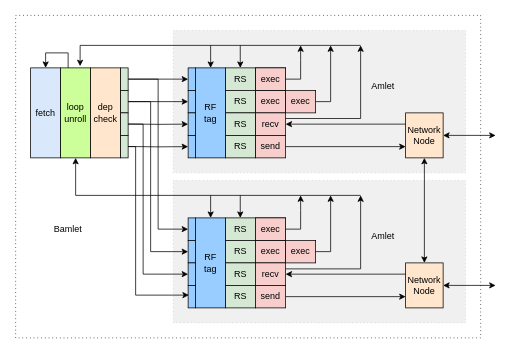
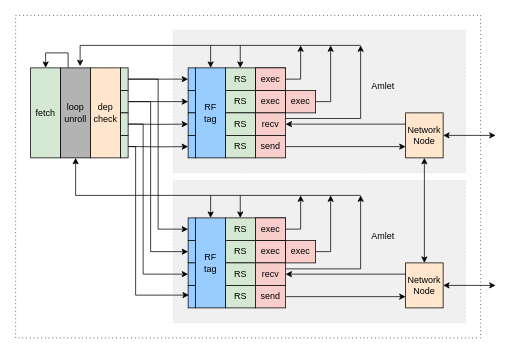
  <mxCell id="0" />
  <mxCell id="1" parent="0" />
  <mxCell id="2" value="" style="rounded=0;whiteSpace=wrap;html=1;dashed=1;dashPattern=1 4;" vertex="1" parent="1"><mxGeometry x="20" y="20" width="620" height="430" as="geometry" /></mxCell>
  <mxCell id="3" value="" style="rounded=0;whiteSpace=wrap;html=1;fillColor=#B3B3B3;fontColor=#333333;strokeColor=#000000;dashed=1;dashPattern=1 4;opacity=20;" vertex="1" parent="1"><mxGeometry x="230" y="240.03" width="390" height="190" as="geometry" /></mxCell>
  <mxCell id="4" value="" style="rounded=0;whiteSpace=wrap;html=1;fillColor=#B3B3B3;fontColor=#333333;strokeColor=#000000;dashed=1;dashPattern=1 4;opacity=20;" vertex="1" parent="1"><mxGeometry x="230" y="40" width="390" height="190" as="geometry" /></mxCell>
- <mxCell id="5" value="fetch" style="rounded=0;whiteSpace=wrap;html=1;fillColor=#dae8fc;strokeColor=#000000;" vertex="1" parent="1"><mxGeometry x="40" y="90" width="40" height="120" as="geometry" /></mxCell>
- <mxCell id="6" value="loop&lt;br&gt;unroll" style="rounded=0;whiteSpace=wrap;html=1;fillColor=#CCFF99;" vertex="1" parent="1"><mxGeometry x="80" y="90" width="40" height="120" as="geometry" /></mxCell>
+ <mxCell id="5" value="fetch" style="rounded=0;whiteSpace=wrap;html=1;fillColor=#d5e8d4;strokeColor=#000000;" vertex="1" parent="1"><mxGeometry x="40" y="90" width="40" height="120" as="geometry" /></mxCell>
+ <mxCell id="6" value="loop&lt;br&gt;unroll" style="rounded=0;whiteSpace=wrap;html=1;fillColor=#b3b3b3;" vertex="1" parent="1"><mxGeometry x="80" y="90" width="40" height="120" as="geometry" /></mxCell>
  <mxCell id="7" value="dep&lt;br&gt;check" style="rounded=0;whiteSpace=wrap;html=1;fillColor=#ffe6cc;strokeColor=#000000;" vertex="1" parent="1"><mxGeometry x="120" y="90" width="40" height="120" as="geometry" /></mxCell>
  <mxCell id="8" value="RF&lt;br&gt;tag" style="rounded=0;whiteSpace=wrap;html=1;fillColor=#99CCFF;" vertex="1" parent="1"><mxGeometry x="260" y="90" width="40" height="120" as="geometry" /></mxCell>
  <mxCell id="9" value="RS" style="rounded=0;whiteSpace=wrap;html=1;fillColor=#d5e8d4;strokeColor=#000000;" vertex="1" parent="1"><mxGeometry x="300" y="90" width="40" height="30" as="geometry" /></mxCell>
  <mxCell id="10" value="RS" style="rounded=0;whiteSpace=wrap;html=1;fillColor=#d5e8d4;strokeColor=#000000;" vertex="1" parent="1"><mxGeometry x="300" y="120" width="40" height="30" as="geometry" /></mxCell>
  <mxCell id="11" value="RS" style="rounded=0;whiteSpace=wrap;html=1;fillColor=#d5e8d4;strokeColor=#000000;" vertex="1" parent="1"><mxGeometry x="300" y="150" width="40" height="30" as="geometry" /></mxCell>
  <mxCell id="12" value="exec" style="rounded=0;whiteSpace=wrap;html=1;fillColor=#f8cecc;strokeColor=#000000;" vertex="1" parent="1"><mxGeometry x="340" y="90" width="40" height="30" as="geometry" /></mxCell>
  <mxCell id="13" value="exec" style="rounded=0;whiteSpace=wrap;html=1;fillColor=#f8cecc;strokeColor=#000000;" vertex="1" parent="1"><mxGeometry x="340" y="120" width="40" height="30" as="geometry" /></mxCell>
  <mxCell id="14" value="exec" style="rounded=0;whiteSpace=wrap;html=1;fillColor=#f8cecc;strokeColor=#000000;" vertex="1" parent="1"><mxGeometry x="380" y="120" width="40" height="30" as="geometry" /></mxCell>
  <mxCell id="15" value="recv" style="rounded=0;whiteSpace=wrap;html=1;fillColor=#f8cecc;strokeColor=#000000;" vertex="1" parent="1"><mxGeometry x="340" y="150" width="40" height="30" as="geometry" /></mxCell>
  <mxCell id="16" value="exec" style="rounded=0;whiteSpace=wrap;html=1;fillColor=#f8cecc;strokeColor=#000000;" vertex="1" parent="1"><mxGeometry x="340" y="90" width="40" height="30" as="geometry" /></mxCell>
  <mxCell id="17" value="" style="endArrow=classic;html=1;rounded=0;edgeStyle=orthogonalEdgeStyle;entryX=0.649;entryY=-0.019;entryDx=0;entryDy=0;entryPerimeter=0;" edge="1" parent="1" target="6"><mxGeometry width="50" height="50" relative="1" as="geometry"><mxPoint x="480" y="60" as="sourcePoint" /><mxPoint x="20" y="70" as="targetPoint" /><Array as="points"><mxPoint x="106" y="60" /></Array></mxGeometry></mxCell>
  <mxCell id="18" value="" style="endArrow=classic;html=1;rounded=0;edgeStyle=orthogonalEdgeStyle;exitX=1;exitY=0.5;exitDx=0;exitDy=0;" edge="1" parent="1" source="16"><mxGeometry width="50" height="50" relative="1" as="geometry"><mxPoint x="340" y="370" as="sourcePoint" /><mxPoint x="400" y="60" as="targetPoint" /><Array as="points"><mxPoint x="400" y="105" /><mxPoint x="400" y="80" /></Array></mxGeometry></mxCell>
  <mxCell id="19" value="" style="endArrow=classic;html=1;rounded=0;edgeStyle=orthogonalEdgeStyle;exitX=1;exitY=0.5;exitDx=0;exitDy=0;" edge="1" parent="1"><mxGeometry width="50" height="50" relative="1" as="geometry"><mxPoint x="420" y="135" as="sourcePoint" /><mxPoint x="440" y="60" as="targetPoint" /><Array as="points"><mxPoint x="440" y="135" /></Array></mxGeometry></mxCell>
  <mxCell id="20" value="" style="endArrow=classic;html=1;rounded=0;edgeStyle=orthogonalEdgeStyle;exitX=1;exitY=0.25;exitDx=0;exitDy=0;" edge="1" parent="1" source="15"><mxGeometry width="50" height="50" relative="1" as="geometry"><mxPoint x="460" y="165" as="sourcePoint" /><mxPoint x="480" y="60" as="targetPoint" /><Array as="points"><mxPoint x="480" y="158" /></Array></mxGeometry></mxCell>
  <mxCell id="21" value="" style="endArrow=classic;html=1;rounded=0;entryX=0.5;entryY=0;entryDx=0;entryDy=0;" edge="1" parent="1" target="8"><mxGeometry width="50" height="50" relative="1" as="geometry"><mxPoint x="280" y="60" as="sourcePoint" /><mxPoint x="390" y="320" as="targetPoint" /></mxGeometry></mxCell>
  <mxCell id="22" value="" style="endArrow=classic;html=1;rounded=0;entryX=0.5;entryY=0;entryDx=0;entryDy=0;" edge="1" parent="1"><mxGeometry width="50" height="50" relative="1" as="geometry"><mxPoint x="319.5" y="60" as="sourcePoint" /><mxPoint x="319.5" y="90" as="targetPoint" /></mxGeometry></mxCell>
  <mxCell id="23" value="RS" style="rounded=0;whiteSpace=wrap;html=1;fillColor=#d5e8d4;strokeColor=#000000;" vertex="1" parent="1"><mxGeometry x="300" y="180" width="40" height="30" as="geometry" /></mxCell>
  <mxCell id="24" value="send" style="rounded=0;whiteSpace=wrap;html=1;fillColor=#f8cecc;strokeColor=#000000;" vertex="1" parent="1"><mxGeometry x="340" y="180" width="40" height="30" as="geometry" /></mxCell>
  <mxCell id="25" value="Network&lt;br&gt;Node" style="rounded=0;whiteSpace=wrap;html=1;fillColor=#ffe6cc;strokeColor=#000000;" vertex="1" parent="1"><mxGeometry x="540" y="150" width="50" height="60" as="geometry" /></mxCell>
  <mxCell id="26" value="" style="endArrow=classic;html=1;rounded=0;entryX=1;entryY=0.5;entryDx=0;entryDy=0;exitX=0;exitY=0.25;exitDx=0;exitDy=0;" edge="1" parent="1" source="25" target="15"><mxGeometry width="50" height="50" relative="1" as="geometry"><mxPoint x="538" y="165" as="sourcePoint" /><mxPoint x="390" y="320" as="targetPoint" /></mxGeometry></mxCell>
  <mxCell id="27" value="" style="endArrow=classic;html=1;rounded=0;entryX=0;entryY=0.75;entryDx=0;entryDy=0;exitX=1;exitY=0.5;exitDx=0;exitDy=0;" edge="1" parent="1" source="24" target="25"><mxGeometry width="50" height="50" relative="1" as="geometry"><mxPoint x="590" y="340" as="sourcePoint" /><mxPoint x="432" y="339" as="targetPoint" /></mxGeometry></mxCell>
  <mxCell id="28" value="exec" style="rounded=0;whiteSpace=wrap;html=1;fillColor=#f8cecc;strokeColor=#000000;" vertex="1" parent="1"><mxGeometry x="340" y="290.03" width="40" height="30" as="geometry" /></mxCell>
  <mxCell id="29" value="exec" style="rounded=0;whiteSpace=wrap;html=1;fillColor=#f8cecc;strokeColor=#000000;" vertex="1" parent="1"><mxGeometry x="340" y="320.03" width="40" height="30" as="geometry" /></mxCell>
  <mxCell id="30" value="exec" style="rounded=0;whiteSpace=wrap;html=1;fillColor=#f8cecc;strokeColor=#000000;" vertex="1" parent="1"><mxGeometry x="380" y="320.03" width="40" height="30" as="geometry" /></mxCell>
  <mxCell id="31" value="recv" style="rounded=0;whiteSpace=wrap;html=1;fillColor=#f8cecc;strokeColor=#000000;" vertex="1" parent="1"><mxGeometry x="340" y="350.03" width="40" height="30" as="geometry" /></mxCell>
  <mxCell id="32" value="exec" style="rounded=0;whiteSpace=wrap;html=1;fillColor=#f8cecc;strokeColor=#000000;" vertex="1" parent="1"><mxGeometry x="340" y="290.03" width="40" height="30" as="geometry" /></mxCell>
  <mxCell id="33" value="send" style="rounded=0;whiteSpace=wrap;html=1;fillColor=#f8cecc;strokeColor=#000000;" vertex="1" parent="1"><mxGeometry x="340" y="380.03" width="40" height="30" as="geometry" /></mxCell>
  <mxCell id="34" value="Network&lt;br&gt;Node" style="rounded=0;whiteSpace=wrap;html=1;fillColor=#ffe6cc;strokeColor=#000000;" vertex="1" parent="1"><mxGeometry x="540" y="350.03" width="50" height="60" as="geometry" /></mxCell>
  <mxCell id="35" value="" style="endArrow=classic;html=1;rounded=0;entryX=1;entryY=0.5;entryDx=0;entryDy=0;exitX=0;exitY=0.25;exitDx=0;exitDy=0;" edge="1" parent="1" source="34" target="31"><mxGeometry width="50" height="50" relative="1" as="geometry"><mxPoint x="538" y="365.03" as="sourcePoint" /><mxPoint x="390" y="520.03" as="targetPoint" /></mxGeometry></mxCell>
  <mxCell id="36" value="" style="endArrow=classic;html=1;rounded=0;entryX=0;entryY=0.75;entryDx=0;entryDy=0;exitX=1;exitY=0.5;exitDx=0;exitDy=0;" edge="1" parent="1" source="33" target="34"><mxGeometry width="50" height="50" relative="1" as="geometry"><mxPoint x="590" y="540.03" as="sourcePoint" /><mxPoint x="432" y="539.03" as="targetPoint" /></mxGeometry></mxCell>
  <mxCell id="37" value="RF&lt;br&gt;tag" style="rounded=0;whiteSpace=wrap;html=1;fillColor=#99CCFF;" vertex="1" parent="1"><mxGeometry x="260" y="290.03" width="40" height="120" as="geometry" /></mxCell>
  <mxCell id="38" value="RS" style="rounded=0;whiteSpace=wrap;html=1;fillColor=#d5e8d4;strokeColor=#000000;" vertex="1" parent="1"><mxGeometry x="300" y="290.03" width="40" height="30" as="geometry" /></mxCell>
  <mxCell id="39" value="RS" style="rounded=0;whiteSpace=wrap;html=1;fillColor=#d5e8d4;strokeColor=#000000;" vertex="1" parent="1"><mxGeometry x="300" y="320.03" width="40" height="30" as="geometry" /></mxCell>
  <mxCell id="40" value="RS" style="rounded=0;whiteSpace=wrap;html=1;fillColor=#d5e8d4;strokeColor=#000000;" vertex="1" parent="1"><mxGeometry x="300" y="350.03" width="40" height="30" as="geometry" /></mxCell>
  <mxCell id="41" value="RS" style="rounded=0;whiteSpace=wrap;html=1;fillColor=#d5e8d4;strokeColor=#000000;" vertex="1" parent="1"><mxGeometry x="300" y="380.03" width="40" height="30" as="geometry" /></mxCell>
  <mxCell id="42" value="" style="endArrow=classic;html=1;rounded=0;edgeStyle=orthogonalEdgeStyle;" edge="1" parent="1"><mxGeometry width="50" height="50" relative="1" as="geometry"><mxPoint x="480" y="260" as="sourcePoint" /><mxPoint x="100" y="210" as="targetPoint" /><Array as="points"><mxPoint x="100" y="260" /></Array></mxGeometry></mxCell>
  <mxCell id="43" value="" style="endArrow=classic;html=1;rounded=0;entryX=0.5;entryY=0;entryDx=0;entryDy=0;" edge="1" parent="1"><mxGeometry width="50" height="50" relative="1" as="geometry"><mxPoint x="280" y="260.03" as="sourcePoint" /><mxPoint x="280" y="290.03" as="targetPoint" /></mxGeometry></mxCell>
  <mxCell id="44" value="" style="endArrow=classic;html=1;rounded=0;entryX=0.5;entryY=0;entryDx=0;entryDy=0;fillColor=#d5e8d4;strokeColor=#000000;" edge="1" parent="1"><mxGeometry width="50" height="50" relative="1" as="geometry"><mxPoint x="319.5" y="260.03" as="sourcePoint" /><mxPoint x="319.5" y="290.03" as="targetPoint" /></mxGeometry></mxCell>
  <mxCell id="45" value="" style="endArrow=classic;html=1;rounded=0;edgeStyle=orthogonalEdgeStyle;entryX=0.649;entryY=-0.019;entryDx=0;entryDy=0;entryPerimeter=0;exitX=0.25;exitY=0;exitDx=0;exitDy=0;" edge="1" parent="1" source="6"><mxGeometry width="50" height="50" relative="1" as="geometry"><mxPoint x="414" y="62" as="sourcePoint" /><mxPoint x="60" y="90" as="targetPoint" /><Array as="points"><mxPoint x="90" y="70" /><mxPoint x="60" y="70" /></Array></mxGeometry></mxCell>
  <mxCell id="46" value="" style="endArrow=classic;startArrow=classic;html=1;rounded=0;entryX=0.5;entryY=1;entryDx=0;entryDy=0;fillColor=#ffe6cc;strokeColor=#000000;" edge="1" parent="1" target="25"><mxGeometry width="50" height="50" relative="1" as="geometry"><mxPoint x="565" y="350" as="sourcePoint" /><mxPoint x="565" y="240" as="targetPoint" /></mxGeometry></mxCell>
  <mxCell id="47" value="" style="endArrow=classic;startArrow=classic;html=1;rounded=0;entryX=1;entryY=0.5;entryDx=0;entryDy=0;" edge="1" parent="1" target="25"><mxGeometry width="50" height="50" relative="1" as="geometry"><mxPoint x="660" y="180" as="sourcePoint" /><mxPoint x="640" y="190" as="targetPoint" /></mxGeometry></mxCell>
  <mxCell id="48" value="" style="endArrow=classic;startArrow=classic;html=1;rounded=0;entryX=1;entryY=0.5;entryDx=0;entryDy=0;" edge="1" parent="1"><mxGeometry width="50" height="50" relative="1" as="geometry"><mxPoint x="660" y="380.03" as="sourcePoint" /><mxPoint x="590" y="380.03" as="targetPoint" /></mxGeometry></mxCell>
  <mxCell id="49" value="" style="endArrow=classic;html=1;rounded=0;edgeStyle=orthogonalEdgeStyle;exitX=1;exitY=0.5;exitDx=0;exitDy=0;fillColor=#f8cecc;strokeColor=#000000;" edge="1" parent="1"><mxGeometry width="50" height="50" relative="1" as="geometry"><mxPoint x="380" y="305" as="sourcePoint" /><mxPoint x="400" y="260" as="targetPoint" /><Array as="points"><mxPoint x="400" y="305" /><mxPoint x="400" y="280" /></Array></mxGeometry></mxCell>
  <mxCell id="50" value="" style="endArrow=classic;html=1;rounded=0;edgeStyle=orthogonalEdgeStyle;exitX=1;exitY=0.5;exitDx=0;exitDy=0;" edge="1" parent="1"><mxGeometry width="50" height="50" relative="1" as="geometry"><mxPoint x="420" y="335" as="sourcePoint" /><mxPoint x="440" y="260" as="targetPoint" /><Array as="points"><mxPoint x="440" y="335" /></Array></mxGeometry></mxCell>
  <mxCell id="51" value="" style="endArrow=classic;html=1;rounded=0;edgeStyle=orthogonalEdgeStyle;exitX=1;exitY=0.25;exitDx=0;exitDy=0;" edge="1" parent="1"><mxGeometry width="50" height="50" relative="1" as="geometry"><mxPoint x="380" y="358" as="sourcePoint" /><mxPoint x="480" y="260" as="targetPoint" /><Array as="points"><mxPoint x="480" y="358" /></Array></mxGeometry></mxCell>
  <mxCell id="52" value="" style="endArrow=classic;html=1;rounded=0;edgeStyle=orthogonalEdgeStyle;exitX=1;exitY=0.5;exitDx=0;exitDy=0;entryX=0;entryY=0.5;entryDx=0;entryDy=0;" edge="1" parent="1" source="53" target="57"><mxGeometry width="50" height="50" relative="1" as="geometry"><mxPoint x="180" y="105" as="sourcePoint" /><mxPoint x="200" y="60" as="targetPoint" /><Array as="points" /></mxGeometry></mxCell>
  <mxCell id="53" value="" style="rounded=0;whiteSpace=wrap;html=1;fillColor=#d5e8d4;strokeColor=#000000;" vertex="1" parent="1"><mxGeometry x="160" y="90" width="10" height="30" as="geometry" /></mxCell>
  <mxCell id="54" value="" style="rounded=0;whiteSpace=wrap;html=1;fillColor=#d5e8d4;strokeColor=#000000;" vertex="1" parent="1"><mxGeometry x="160" y="120" width="10" height="30" as="geometry" /></mxCell>
  <mxCell id="55" value="" style="rounded=0;whiteSpace=wrap;html=1;fillColor=#d5e8d4;strokeColor=#000000;" vertex="1" parent="1"><mxGeometry x="160" y="150" width="10" height="30" as="geometry" /></mxCell>
  <mxCell id="56" value="" style="rounded=0;whiteSpace=wrap;html=1;fillColor=#d5e8d4;strokeColor=#000000;" vertex="1" parent="1"><mxGeometry x="160" y="180" width="10" height="30" as="geometry" /></mxCell>
  <mxCell id="57" value="" style="rounded=0;whiteSpace=wrap;html=1;fillColor=#99CCFF;strokeColor=#000000;" vertex="1" parent="1"><mxGeometry x="250" y="90" width="10" height="30" as="geometry" /></mxCell>
  <mxCell id="58" value="" style="rounded=0;whiteSpace=wrap;html=1;fillColor=#99CCFF;strokeColor=#000000;" vertex="1" parent="1"><mxGeometry x="250" y="120" width="10" height="30" as="geometry" /></mxCell>
  <mxCell id="59" value="" style="rounded=0;whiteSpace=wrap;html=1;fillColor=#99CCFF;strokeColor=#000000;" vertex="1" parent="1"><mxGeometry x="250" y="150" width="10" height="30" as="geometry" /></mxCell>
  <mxCell id="60" value="" style="rounded=0;whiteSpace=wrap;html=1;fillColor=#99CCFF;strokeColor=#000000;" vertex="1" parent="1"><mxGeometry x="250" y="180" width="10" height="30" as="geometry" /></mxCell>
  <mxCell id="61" value="" style="rounded=0;whiteSpace=wrap;html=1;fillColor=#99CCFF;strokeColor=#000000;" vertex="1" parent="1"><mxGeometry x="250" y="290.03" width="10" height="30" as="geometry" /></mxCell>
  <mxCell id="62" value="" style="rounded=0;whiteSpace=wrap;html=1;fillColor=#99CCFF;strokeColor=#000000;" vertex="1" parent="1"><mxGeometry x="250" y="320.03" width="10" height="30" as="geometry" /></mxCell>
  <mxCell id="63" value="" style="rounded=0;whiteSpace=wrap;html=1;fillColor=#99CCFF;strokeColor=#000000;" vertex="1" parent="1"><mxGeometry x="250" y="350.03" width="10" height="30" as="geometry" /></mxCell>
  <mxCell id="64" value="" style="rounded=0;whiteSpace=wrap;html=1;fillColor=#99CCFF;strokeColor=#000000;" vertex="1" parent="1"><mxGeometry x="250" y="380.03" width="10" height="30" as="geometry" /></mxCell>
  <mxCell id="65" value="" style="endArrow=classic;html=1;rounded=0;edgeStyle=orthogonalEdgeStyle;exitX=1;exitY=0.5;exitDx=0;exitDy=0;entryX=0;entryY=0.5;entryDx=0;entryDy=0;" edge="1" parent="1" source="53" target="61"><mxGeometry width="50" height="50" relative="1" as="geometry"><mxPoint x="170" y="130" as="sourcePoint" /><mxPoint x="230" y="130" as="targetPoint" /><Array as="points"><mxPoint x="210" y="105" /><mxPoint x="210" y="305" /></Array></mxGeometry></mxCell>
  <mxCell id="66" value="" style="endArrow=classic;html=1;rounded=0;edgeStyle=orthogonalEdgeStyle;entryX=0;entryY=0.5;entryDx=0;entryDy=0;exitX=1;exitY=0.5;exitDx=0;exitDy=0;" edge="1" parent="1" source="54" target="58"><mxGeometry width="50" height="50" relative="1" as="geometry"><mxPoint x="190" y="160" as="sourcePoint" /><mxPoint x="230" y="140" as="targetPoint" /><Array as="points"><mxPoint x="200" y="135" /><mxPoint x="200" y="135" /></Array></mxGeometry></mxCell>
  <mxCell id="67" value="" style="endArrow=classic;html=1;rounded=0;edgeStyle=orthogonalEdgeStyle;exitX=1;exitY=0.5;exitDx=0;exitDy=0;entryX=0;entryY=0.5;entryDx=0;entryDy=0;" edge="1" parent="1" source="54" target="62"><mxGeometry width="50" height="50" relative="1" as="geometry"><mxPoint x="170" y="130" as="sourcePoint" /><mxPoint x="230" y="300" as="targetPoint" /><Array as="points"><mxPoint x="200" y="135" /><mxPoint x="200" y="335" /></Array></mxGeometry></mxCell>
  <mxCell id="68" value="" style="endArrow=classic;html=1;rounded=0;edgeStyle=orthogonalEdgeStyle;entryX=0;entryY=0.5;entryDx=0;entryDy=0;exitX=1;exitY=0.5;exitDx=0;exitDy=0;" edge="1" parent="1" target="59"><mxGeometry width="50" height="50" relative="1" as="geometry"><mxPoint x="170" y="164.83" as="sourcePoint" /><mxPoint x="230" y="164.83" as="targetPoint" /><Array as="points" /></mxGeometry></mxCell>
  <mxCell id="69" value="" style="endArrow=classic;html=1;rounded=0;edgeStyle=orthogonalEdgeStyle;entryX=0;entryY=0.5;entryDx=0;entryDy=0;exitX=1;exitY=0.5;exitDx=0;exitDy=0;" edge="1" parent="1" target="60"><mxGeometry width="50" height="50" relative="1" as="geometry"><mxPoint x="170" y="194.83" as="sourcePoint" /><mxPoint x="230" y="194.83" as="targetPoint" /><Array as="points" /></mxGeometry></mxCell>
  <mxCell id="70" value="" style="endArrow=classic;html=1;rounded=0;edgeStyle=orthogonalEdgeStyle;entryX=0;entryY=0.5;entryDx=0;entryDy=0;exitX=1;exitY=0.5;exitDx=0;exitDy=0;" edge="1" parent="1" source="55" target="63"><mxGeometry width="50" height="50" relative="1" as="geometry"><mxPoint x="190" y="150" as="sourcePoint" /><mxPoint x="230" y="335" as="targetPoint" /><Array as="points"><mxPoint x="190" y="165" /><mxPoint x="190" y="365" /></Array></mxGeometry></mxCell>
  <mxCell id="71" value="" style="endArrow=classic;html=1;rounded=0;edgeStyle=orthogonalEdgeStyle;entryX=0.1;entryY=0.432;entryDx=0;entryDy=0;exitX=1;exitY=0.5;exitDx=0;exitDy=0;entryPerimeter=0;" edge="1" parent="1" source="56" target="64"><mxGeometry width="50" height="50" relative="1" as="geometry"><mxPoint x="160" y="200" as="sourcePoint" /><mxPoint x="220" y="370" as="targetPoint" /><Array as="points"><mxPoint x="180" y="195" /><mxPoint x="180" y="393" /></Array></mxGeometry></mxCell>
  <mxCell id="72" value="Amlet" style="text;html=1;align=center;verticalAlign=middle;whiteSpace=wrap;rounded=0;" vertex="1" parent="1"><mxGeometry x="480" y="100" width="60" height="30" as="geometry" /></mxCell>
  <mxCell id="73" value="Amlet" style="text;html=1;align=center;verticalAlign=middle;whiteSpace=wrap;rounded=0;" vertex="1" parent="1"><mxGeometry x="480" y="300" width="60" height="30" as="geometry" /></mxCell>
- <mxCell id="74" value="Bamlet" style="text;html=1;align=center;verticalAlign=middle;whiteSpace=wrap;rounded=0;" vertex="1" parent="1"><mxGeometry x="60" y="290.03" width="60" height="30" as="geometry" /></mxCell>
